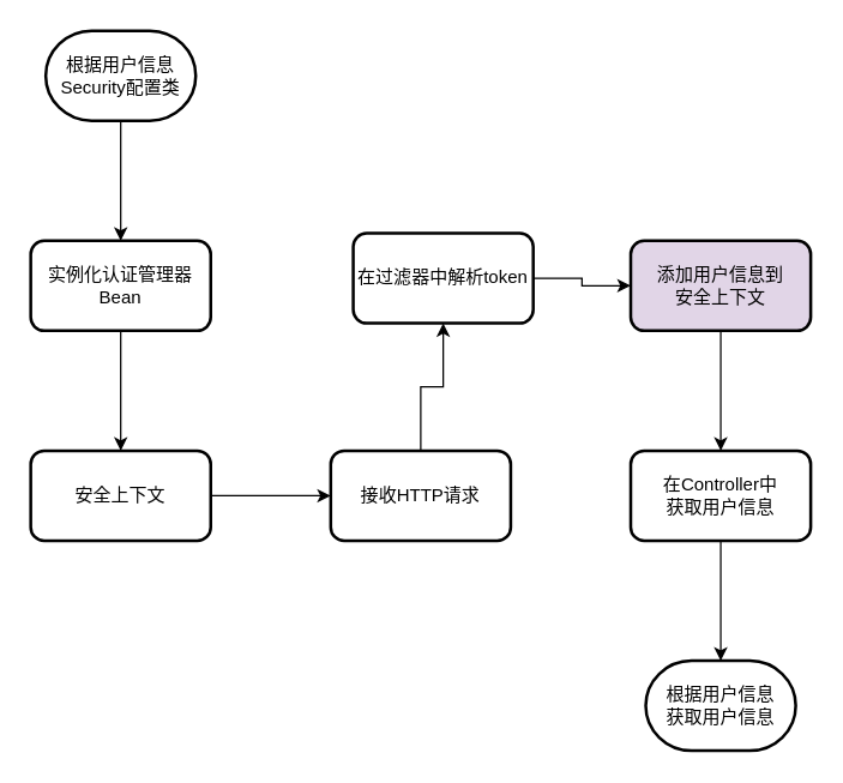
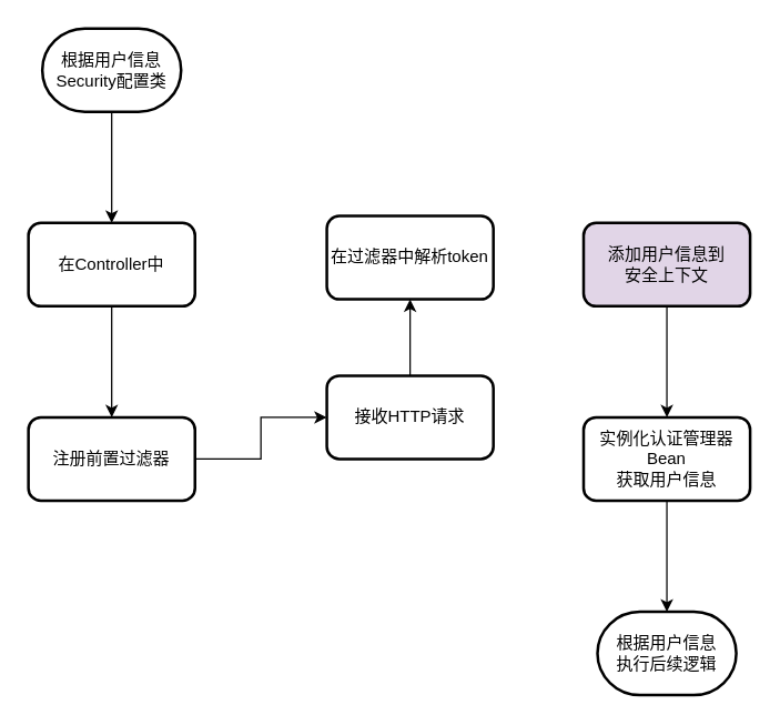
  <mxCell id="0" />
  <mxCell id="1" parent="0" />
  <mxCell id="2" value="" style="edgeStyle=orthogonalEdgeStyle;rounded=0;orthogonalLoop=1;jettySize=auto;html=1;" edge="1" parent="1" source="3" target="5"><mxGeometry relative="1" as="geometry" /></mxCell>
  <mxCell id="3" value="根据用户信息 Security配置类" style="strokeWidth=2;html=1;shape=mxgraph.flowchart.terminator;whiteSpace=wrap;" vertex="1" parent="1"><mxGeometry x="30" y="20" width="100" height="60" as="geometry" /></mxCell>
  <mxCell id="4" value="" style="edgeStyle=orthogonalEdgeStyle;rounded=0;orthogonalLoop=1;jettySize=auto;html=1;" edge="1" parent="1" source="5" target="7"><mxGeometry relative="1" as="geometry" /></mxCell>
- <mxCell id="5" value="实例化认证管理器Bean" style="rounded=1;whiteSpace=wrap;html=1;strokeWidth=2;" vertex="1" parent="1"><mxGeometry x="20" y="160" width="120" height="60" as="geometry" /></mxCell>
+ <mxCell id="5" value="在Controller中" style="rounded=1;whiteSpace=wrap;html=1;strokeWidth=2;" vertex="1" parent="1"><mxGeometry x="20" y="160" width="120" height="60" as="geometry" /></mxCell>
  <mxCell id="6" value="" style="edgeStyle=orthogonalEdgeStyle;rounded=0;orthogonalLoop=1;jettySize=auto;html=1;" edge="1" parent="1" source="7" target="9"><mxGeometry relative="1" as="geometry" /></mxCell>
- <mxCell id="7" value="安全上下文" style="rounded=1;whiteSpace=wrap;html=1;strokeWidth=2;" vertex="1" parent="1"><mxGeometry x="20" y="300" width="120" height="60" as="geometry" /></mxCell>
+ <mxCell id="7" value="注册前置过滤器" style="rounded=1;whiteSpace=wrap;html=1;strokeWidth=2;" vertex="1" parent="1"><mxGeometry x="20" y="300" width="120" height="60" as="geometry" /></mxCell>
  <mxCell id="8" value="" style="edgeStyle=orthogonalEdgeStyle;rounded=0;orthogonalLoop=1;jettySize=auto;html=1;" edge="1" parent="1" source="9" target="11"><mxGeometry relative="1" as="geometry" /></mxCell>
- <mxCell id="9" value="接收HTTP请求" style="rounded=1;whiteSpace=wrap;html=1;strokeWidth=2;" vertex="1" parent="1"><mxGeometry x="220" y="300" width="120" height="60" as="geometry" /></mxCell>
- <mxCell id="10" value="" style="edgeStyle=orthogonalEdgeStyle;rounded=0;orthogonalLoop=1;jettySize=auto;html=1;" edge="1" parent="1" source="11" target="13"><mxGeometry relative="1" as="geometry" /></mxCell>
+ <mxCell id="9" value="接收HTTP请求" style="rounded=1;whiteSpace=wrap;html=1;strokeWidth=2;" vertex="1" parent="1"><mxGeometry x="235" y="270" width="120" height="60" as="geometry" /></mxCell>
  <mxCell id="11" value="在过滤器中解析token" style="rounded=1;whiteSpace=wrap;html=1;strokeWidth=2;" vertex="1" parent="1"><mxGeometry x="235" y="155" width="120" height="60" as="geometry" /></mxCell>
  <mxCell id="12" value="" style="edgeStyle=orthogonalEdgeStyle;rounded=0;orthogonalLoop=1;jettySize=auto;html=1;" edge="1" parent="1" source="13" target="15"><mxGeometry relative="1" as="geometry" /></mxCell>
  <mxCell id="13" value="添加用户信息到&lt;div&gt;安全上下文&lt;/div&gt;" style="rounded=1;whiteSpace=wrap;html=1;strokeWidth=2;fillColor=#e1d5e7;" vertex="1" parent="1"><mxGeometry x="420" y="160" width="120" height="60" as="geometry" /></mxCell>
  <mxCell id="14" value="" style="edgeStyle=orthogonalEdgeStyle;rounded=0;orthogonalLoop=1;jettySize=auto;html=1;" edge="1" parent="1" source="15" target="16"><mxGeometry relative="1" as="geometry" /></mxCell>
- <mxCell id="15" value="在Controller中&lt;div&gt;获取用户信息&lt;/div&gt;" style="rounded=1;whiteSpace=wrap;html=1;strokeWidth=2;" vertex="1" parent="1"><mxGeometry x="420" y="300" width="120" height="60" as="geometry" /></mxCell>
- <mxCell id="16" value="根据用户信息&lt;div&gt;获取用户信息&lt;/div&gt;" style="strokeWidth=2;html=1;shape=mxgraph.flowchart.terminator;whiteSpace=wrap;" vertex="1" parent="1"><mxGeometry x="430" y="440" width="100" height="60" as="geometry" /></mxCell>
+ <mxCell id="15" value="实例化认证管理器Bean&lt;div&gt;获取用户信息&lt;/div&gt;" style="rounded=1;whiteSpace=wrap;html=1;strokeWidth=2;" vertex="1" parent="1"><mxGeometry x="420" y="300" width="120" height="60" as="geometry" /></mxCell>
+ <mxCell id="16" value="根据用户信息&lt;div&gt;执行后续逻辑&lt;/div&gt;" style="strokeWidth=2;html=1;shape=mxgraph.flowchart.terminator;whiteSpace=wrap;" vertex="1" parent="1"><mxGeometry x="430" y="440" width="100" height="60" as="geometry" /></mxCell>
